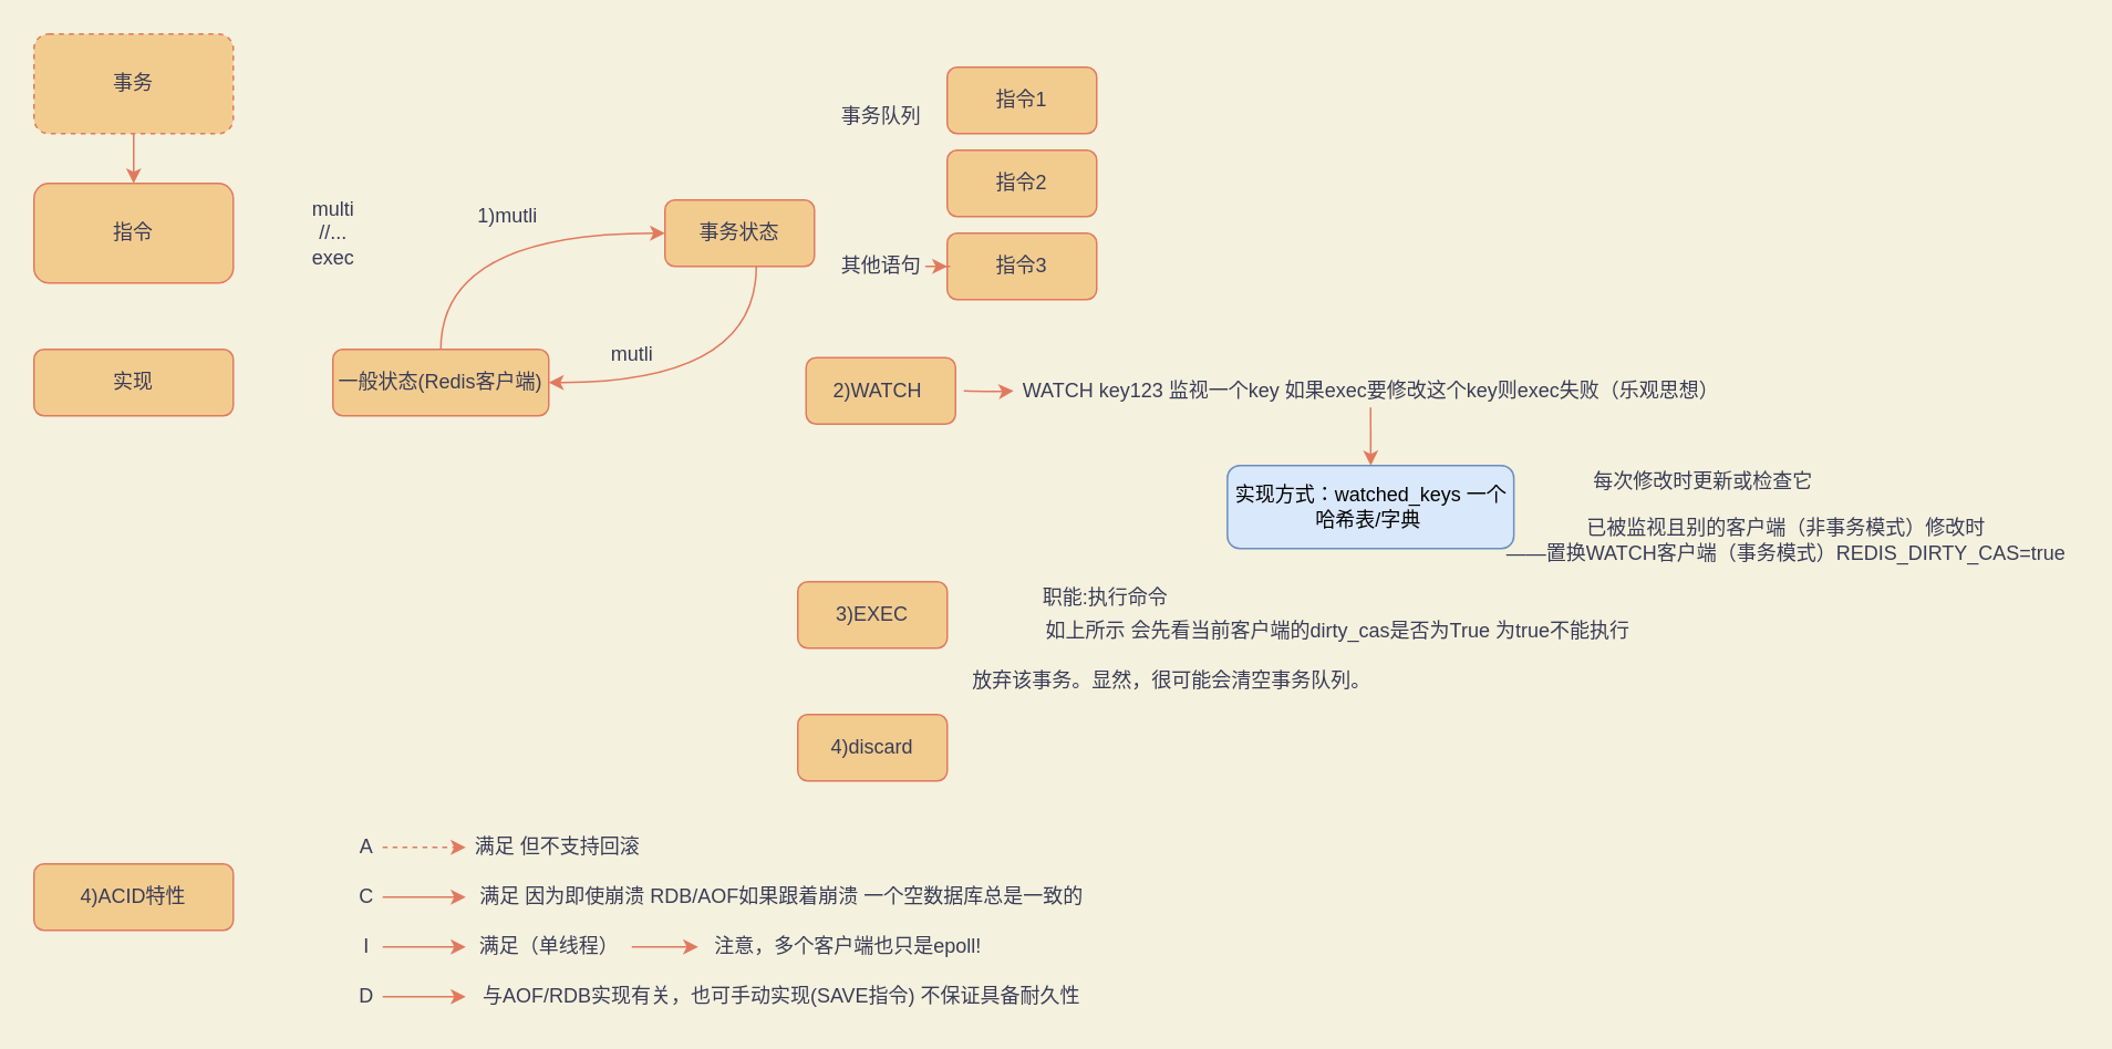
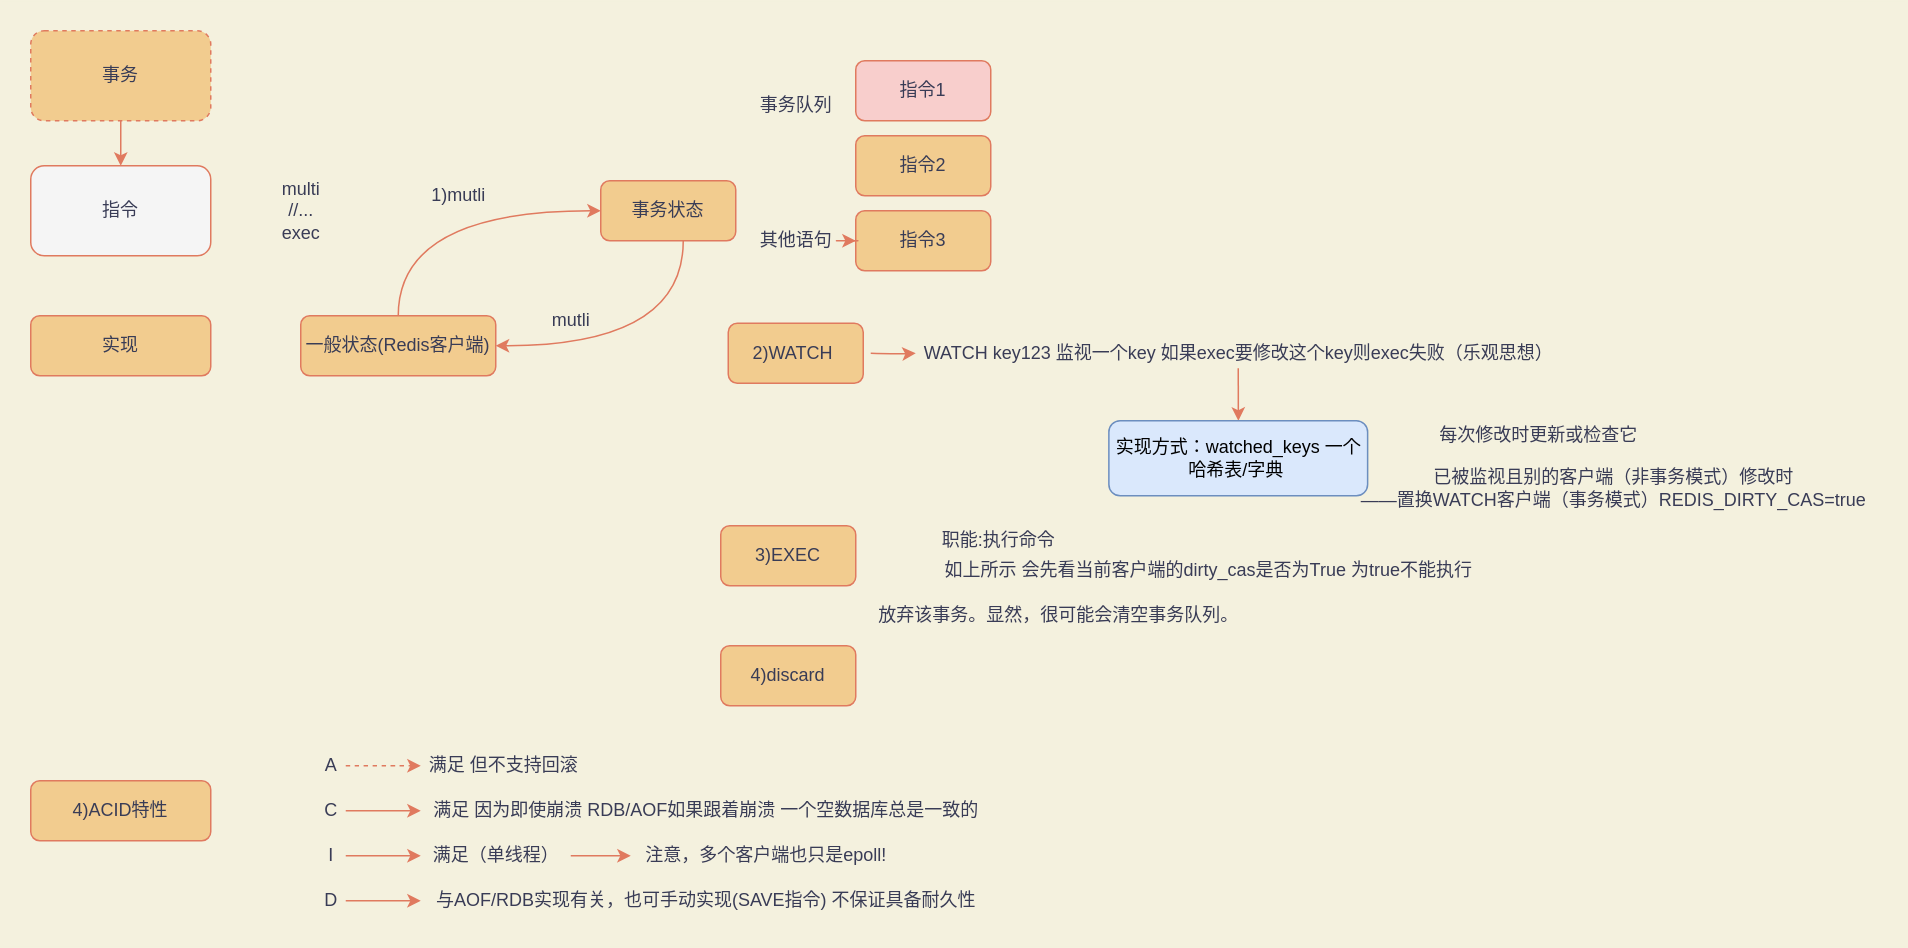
  <mxCell id="0" />
  <mxCell id="1" parent="0" />
  <mxCell id="2" value="" style="edgeStyle=orthogonalEdgeStyle;curved=1;rounded=1;sketch=0;orthogonalLoop=1;jettySize=auto;html=1;strokeColor=#E07A5F;fillColor=#F2CC8F;fontColor=#393C56;" edge="1" parent="1" source="3" target="4"><mxGeometry relative="1" as="geometry" /></mxCell>
  <mxCell id="3" value="事务" style="rounded=1;whiteSpace=wrap;html=1;sketch=0;strokeColor=#E07A5F;fillColor=#F2CC8F;fontColor=#393C56;dashed=1;" vertex="1" parent="1"><mxGeometry x="20" y="20" width="120" height="60" as="geometry" /></mxCell>
- <mxCell id="4" value="指令" style="rounded=1;whiteSpace=wrap;html=1;sketch=0;strokeColor=#E07A5F;fillColor=#F2CC8F;fontColor=#393C56;" vertex="1" parent="1"><mxGeometry x="20" y="110" width="120" height="60" as="geometry" /></mxCell>
+ <mxCell id="4" value="指令" style="rounded=1;whiteSpace=wrap;html=1;sketch=0;strokeColor=#E07A5F;fillColor=#f5f5f5;fontColor=#393C56;" vertex="1" parent="1"><mxGeometry x="20" y="110" width="120" height="60" as="geometry" /></mxCell>
  <mxCell id="5" value="multi&lt;br&gt;//...&lt;br&gt;exec" style="text;html=1;align=center;verticalAlign=middle;resizable=0;points=[];autosize=1;fontColor=#393C56;" vertex="1" parent="1"><mxGeometry x="180" y="115" width="40" height="50" as="geometry" /></mxCell>
  <mxCell id="6" value="实现" style="rounded=1;whiteSpace=wrap;html=1;sketch=0;strokeColor=#E07A5F;fillColor=#F2CC8F;fontColor=#393C56;" vertex="1" parent="1"><mxGeometry x="20" y="210" width="120" height="40" as="geometry" /></mxCell>
  <mxCell id="7" value="" style="edgeStyle=orthogonalEdgeStyle;curved=1;rounded=1;sketch=0;orthogonalLoop=1;jettySize=auto;html=1;strokeColor=#E07A5F;fillColor=#F2CC8F;fontColor=#393C56;entryX=0;entryY=0.5;entryDx=0;entryDy=0;exitX=0.5;exitY=0;exitDx=0;exitDy=0;" edge="1" parent="1" source="8" target="10"><mxGeometry relative="1" as="geometry" /></mxCell>
  <mxCell id="8" value="一般状态(Redis客户端)" style="rounded=1;whiteSpace=wrap;html=1;sketch=0;strokeColor=#E07A5F;fillColor=#F2CC8F;fontColor=#393C56;" vertex="1" parent="1"><mxGeometry x="200" y="210" width="130" height="40" as="geometry" /></mxCell>
  <mxCell id="9" style="edgeStyle=orthogonalEdgeStyle;curved=1;rounded=1;sketch=0;orthogonalLoop=1;jettySize=auto;html=1;entryX=1;entryY=0.5;entryDx=0;entryDy=0;strokeColor=#E07A5F;fillColor=#F2CC8F;fontColor=#393C56;" edge="1" parent="1" source="10" target="8"><mxGeometry relative="1" as="geometry"><Array as="points"><mxPoint x="455" y="230" /></Array></mxGeometry></mxCell>
  <mxCell id="10" value="事务状态" style="whiteSpace=wrap;html=1;rounded=1;fontColor=#393C56;strokeColor=#E07A5F;fillColor=#F2CC8F;sketch=0;" vertex="1" parent="1"><mxGeometry x="400" y="120" width="90" height="40" as="geometry" /></mxCell>
  <mxCell id="11" value="1)mutli" style="text;html=1;align=center;verticalAlign=middle;resizable=0;points=[];autosize=1;fontColor=#393C56;" vertex="1" parent="1"><mxGeometry x="280" y="120" width="50" height="20" as="geometry" /></mxCell>
  <mxCell id="12" value="事务队列" style="text;html=1;align=center;verticalAlign=middle;resizable=0;points=[];autosize=1;fontColor=#393C56;" vertex="1" parent="1"><mxGeometry x="500" y="60" width="60" height="20" as="geometry" /></mxCell>
  <mxCell id="13" value="&lt;br&gt;mutli&lt;br&gt;" style="text;html=1;align=center;verticalAlign=middle;resizable=0;points=[];autosize=1;fontColor=#393C56;" vertex="1" parent="1"><mxGeometry x="360" y="190" width="40" height="30" as="geometry" /></mxCell>
- <mxCell id="14" value="指令1" style="whiteSpace=wrap;html=1;rounded=1;fontColor=#393C56;strokeColor=#E07A5F;fillColor=#F2CC8F;sketch=0;" vertex="1" parent="1"><mxGeometry x="570" y="40" width="90" height="40" as="geometry" /></mxCell>
+ <mxCell id="14" value="指令1" style="whiteSpace=wrap;html=1;rounded=1;fontColor=#393C56;strokeColor=#E07A5F;fillColor=#f8cecc;sketch=0;" vertex="1" parent="1"><mxGeometry x="570" y="40" width="90" height="40" as="geometry" /></mxCell>
  <mxCell id="15" value="指令2" style="whiteSpace=wrap;html=1;rounded=1;fontColor=#393C56;strokeColor=#E07A5F;fillColor=#F2CC8F;sketch=0;" vertex="1" parent="1"><mxGeometry x="570" y="90" width="90" height="40" as="geometry" /></mxCell>
  <mxCell id="16" value="指令3" style="whiteSpace=wrap;html=1;rounded=1;fontColor=#393C56;strokeColor=#E07A5F;fillColor=#F2CC8F;sketch=0;" vertex="1" parent="1"><mxGeometry x="570" y="140" width="90" height="40" as="geometry" /></mxCell>
  <mxCell id="17" value="" style="edgeStyle=orthogonalEdgeStyle;curved=1;rounded=1;sketch=0;orthogonalLoop=1;jettySize=auto;html=1;strokeColor=#E07A5F;fillColor=#F2CC8F;fontColor=#393C56;" edge="1" parent="1" source="18" target="16"><mxGeometry relative="1" as="geometry" /></mxCell>
  <mxCell id="18" value="其他语句" style="text;html=1;align=center;verticalAlign=middle;resizable=0;points=[];autosize=1;fontColor=#393C56;" vertex="1" parent="1"><mxGeometry x="500" y="150" width="60" height="20" as="geometry" /></mxCell>
  <mxCell id="19" style="edgeStyle=orthogonalEdgeStyle;curved=1;rounded=1;sketch=0;orthogonalLoop=1;jettySize=auto;html=1;strokeColor=#E07A5F;fillColor=#F2CC8F;fontColor=#393C56;" edge="1" parent="1" target="22"><mxGeometry relative="1" as="geometry"><mxPoint x="580" y="235.029" as="sourcePoint" /></mxGeometry></mxCell>
  <mxCell id="20" value="放弃该事务。显然，很可能会清空事务队列。" style="text;html=1;align=center;verticalAlign=middle;resizable=0;points=[];autosize=1;fontColor=#393C56;" vertex="1" parent="1"><mxGeometry x="575" y="400" width="260" height="20" as="geometry" /></mxCell>
  <mxCell id="21" value="" style="edgeStyle=orthogonalEdgeStyle;curved=1;rounded=1;sketch=0;orthogonalLoop=1;jettySize=auto;html=1;strokeColor=#E07A5F;fillColor=#F2CC8F;fontColor=#393C56;" edge="1" parent="1" source="22" target="23"><mxGeometry relative="1" as="geometry" /></mxCell>
  <mxCell id="22" value="WATCH key123 监视一个key 如果exec要修改这个key则exec失败（乐观思想）" style="text;html=1;align=center;verticalAlign=middle;resizable=0;points=[];autosize=1;fontColor=#393C56;" vertex="1" parent="1"><mxGeometry x="610" y="225" width="430" height="20" as="geometry" /></mxCell>
  <mxCell id="23" value="实现方式：watched_keys 一个哈希表/字典&amp;nbsp;" style="whiteSpace=wrap;html=1;rounded=1;sketch=0;strokeColor=#6c8ebf;fillColor=#dae8fc;" vertex="1" parent="1"><mxGeometry x="738.75" y="280" width="172.5" height="50" as="geometry" /></mxCell>
  <mxCell id="24" value="&lt;span&gt;2)WATCH&amp;nbsp;&lt;/span&gt;" style="whiteSpace=wrap;html=1;rounded=1;fontColor=#393C56;strokeColor=#E07A5F;fillColor=#F2CC8F;sketch=0;" vertex="1" parent="1"><mxGeometry x="485" y="215" width="90" height="40" as="geometry" /></mxCell>
  <mxCell id="25" value="&lt;span&gt;每次修改时更新或检查它&lt;/span&gt;" style="text;html=1;align=center;verticalAlign=middle;resizable=0;points=[];autosize=1;fontColor=#393C56;" vertex="1" parent="1"><mxGeometry x="950" y="280" width="150" height="20" as="geometry" /></mxCell>
  <mxCell id="26" value="已被监视且别的客户端（非事务模式）修改时&lt;br&gt;——置换WATCH客户端（事务模式）REDIS_DIRTY_CAS=true" style="text;html=1;align=center;verticalAlign=middle;resizable=0;points=[];autosize=1;fontColor=#393C56;" vertex="1" parent="1"><mxGeometry x="900" y="310" width="350" height="30" as="geometry" /></mxCell>
  <mxCell id="27" value="3)EXEC" style="whiteSpace=wrap;html=1;rounded=1;fontColor=#393C56;strokeColor=#E07A5F;fillColor=#F2CC8F;sketch=0;" vertex="1" parent="1"><mxGeometry x="480" y="350" width="90" height="40" as="geometry" /></mxCell>
  <mxCell id="28" value="如上所示 会先看当前客户端的dirty_cas是否为True 为true不能执行" style="text;html=1;align=center;verticalAlign=middle;resizable=0;points=[];autosize=1;fontColor=#393C56;" vertex="1" parent="1"><mxGeometry x="620" y="370" width="370" height="20" as="geometry" /></mxCell>
  <mxCell id="29" value="职能:执行命令" style="text;html=1;align=center;verticalAlign=middle;resizable=0;points=[];autosize=1;fontColor=#393C56;" vertex="1" parent="1"><mxGeometry x="620" y="350" width="90" height="20" as="geometry" /></mxCell>
  <mxCell id="30" value="4)discard" style="whiteSpace=wrap;html=1;rounded=1;fontColor=#393C56;strokeColor=#E07A5F;fillColor=#F2CC8F;sketch=0;" vertex="1" parent="1"><mxGeometry x="480" y="430" width="90" height="40" as="geometry" /></mxCell>
  <mxCell id="31" value="4)ACID特性" style="rounded=1;whiteSpace=wrap;html=1;sketch=0;strokeColor=#E07A5F;fillColor=#F2CC8F;fontColor=#393C56;" vertex="1" parent="1"><mxGeometry x="20" y="520" width="120" height="40" as="geometry" /></mxCell>
  <mxCell id="32" value="" style="edgeStyle=orthogonalEdgeStyle;curved=1;rounded=1;sketch=0;orthogonalLoop=1;jettySize=auto;html=1;strokeColor=#E07A5F;fillColor=#F2CC8F;fontColor=#393C56;dashed=1;" edge="1" parent="1" source="33" target="34"><mxGeometry relative="1" as="geometry" /></mxCell>
  <mxCell id="33" value="A" style="text;html=1;align=center;verticalAlign=middle;resizable=0;points=[];autosize=1;fontColor=#393C56;" vertex="1" parent="1"><mxGeometry x="210" y="500" width="20" height="20" as="geometry" /></mxCell>
  <mxCell id="34" value="满足 但不支持回滚" style="text;html=1;align=center;verticalAlign=middle;resizable=0;points=[];autosize=1;fontColor=#393C56;" vertex="1" parent="1"><mxGeometry x="280" y="500" width="110" height="20" as="geometry" /></mxCell>
  <mxCell id="35" value="" style="edgeStyle=orthogonalEdgeStyle;curved=1;rounded=1;sketch=0;orthogonalLoop=1;jettySize=auto;html=1;strokeColor=#E07A5F;fillColor=#F2CC8F;fontColor=#393C56;" edge="1" parent="1" source="36" target="37"><mxGeometry relative="1" as="geometry" /></mxCell>
  <mxCell id="36" value="C" style="text;html=1;align=center;verticalAlign=middle;resizable=0;points=[];autosize=1;fontColor=#393C56;" vertex="1" parent="1"><mxGeometry x="210" y="530" width="20" height="20" as="geometry" /></mxCell>
  <mxCell id="37" value="满足 因为即使崩溃 RDB/AOF如果跟着崩溃 一个空数据库总是一致的" style="text;html=1;align=center;verticalAlign=middle;resizable=0;points=[];autosize=1;fontColor=#393C56;" vertex="1" parent="1"><mxGeometry x="280" y="530" width="380" height="20" as="geometry" /></mxCell>
  <mxCell id="38" value="" style="edgeStyle=orthogonalEdgeStyle;curved=1;rounded=1;sketch=0;orthogonalLoop=1;jettySize=auto;html=1;strokeColor=#E07A5F;fillColor=#F2CC8F;fontColor=#393C56;" edge="1" parent="1" source="39" target="41"><mxGeometry relative="1" as="geometry" /></mxCell>
  <mxCell id="39" value="I" style="text;html=1;align=center;verticalAlign=middle;resizable=0;points=[];autosize=1;fontColor=#393C56;" vertex="1" parent="1"><mxGeometry x="210" y="560" width="20" height="20" as="geometry" /></mxCell>
  <mxCell id="40" value="" style="edgeStyle=orthogonalEdgeStyle;curved=1;rounded=1;sketch=0;orthogonalLoop=1;jettySize=auto;html=1;strokeColor=#E07A5F;fillColor=#F2CC8F;fontColor=#393C56;" edge="1" parent="1" source="41" target="42"><mxGeometry relative="1" as="geometry" /></mxCell>
  <mxCell id="41" value="满足（单线程）" style="text;html=1;align=center;verticalAlign=middle;resizable=0;points=[];autosize=1;fontColor=#393C56;" vertex="1" parent="1"><mxGeometry x="280" y="560" width="100" height="20" as="geometry" /></mxCell>
  <mxCell id="42" value="注意，多个客户端也只是epoll!" style="text;html=1;align=center;verticalAlign=middle;resizable=0;points=[];autosize=1;fontColor=#393C56;" vertex="1" parent="1"><mxGeometry x="420" y="560" width="180" height="20" as="geometry" /></mxCell>
  <mxCell id="43" value="" style="edgeStyle=orthogonalEdgeStyle;curved=1;rounded=1;sketch=0;orthogonalLoop=1;jettySize=auto;html=1;strokeColor=#E07A5F;fillColor=#F2CC8F;fontColor=#393C56;" edge="1" parent="1" source="44" target="45"><mxGeometry relative="1" as="geometry" /></mxCell>
  <mxCell id="44" value="D" style="text;html=1;align=center;verticalAlign=middle;resizable=0;points=[];autosize=1;fontColor=#393C56;" vertex="1" parent="1"><mxGeometry x="210" y="590" width="20" height="20" as="geometry" /></mxCell>
  <mxCell id="45" value="与AOF/RDB实现有关，也可手动实现(SAVE指令) 不保证具备耐久性" style="text;html=1;align=center;verticalAlign=middle;resizable=0;points=[];autosize=1;fontColor=#393C56;" vertex="1" parent="1"><mxGeometry x="280" y="590" width="380" height="20" as="geometry" /></mxCell>
